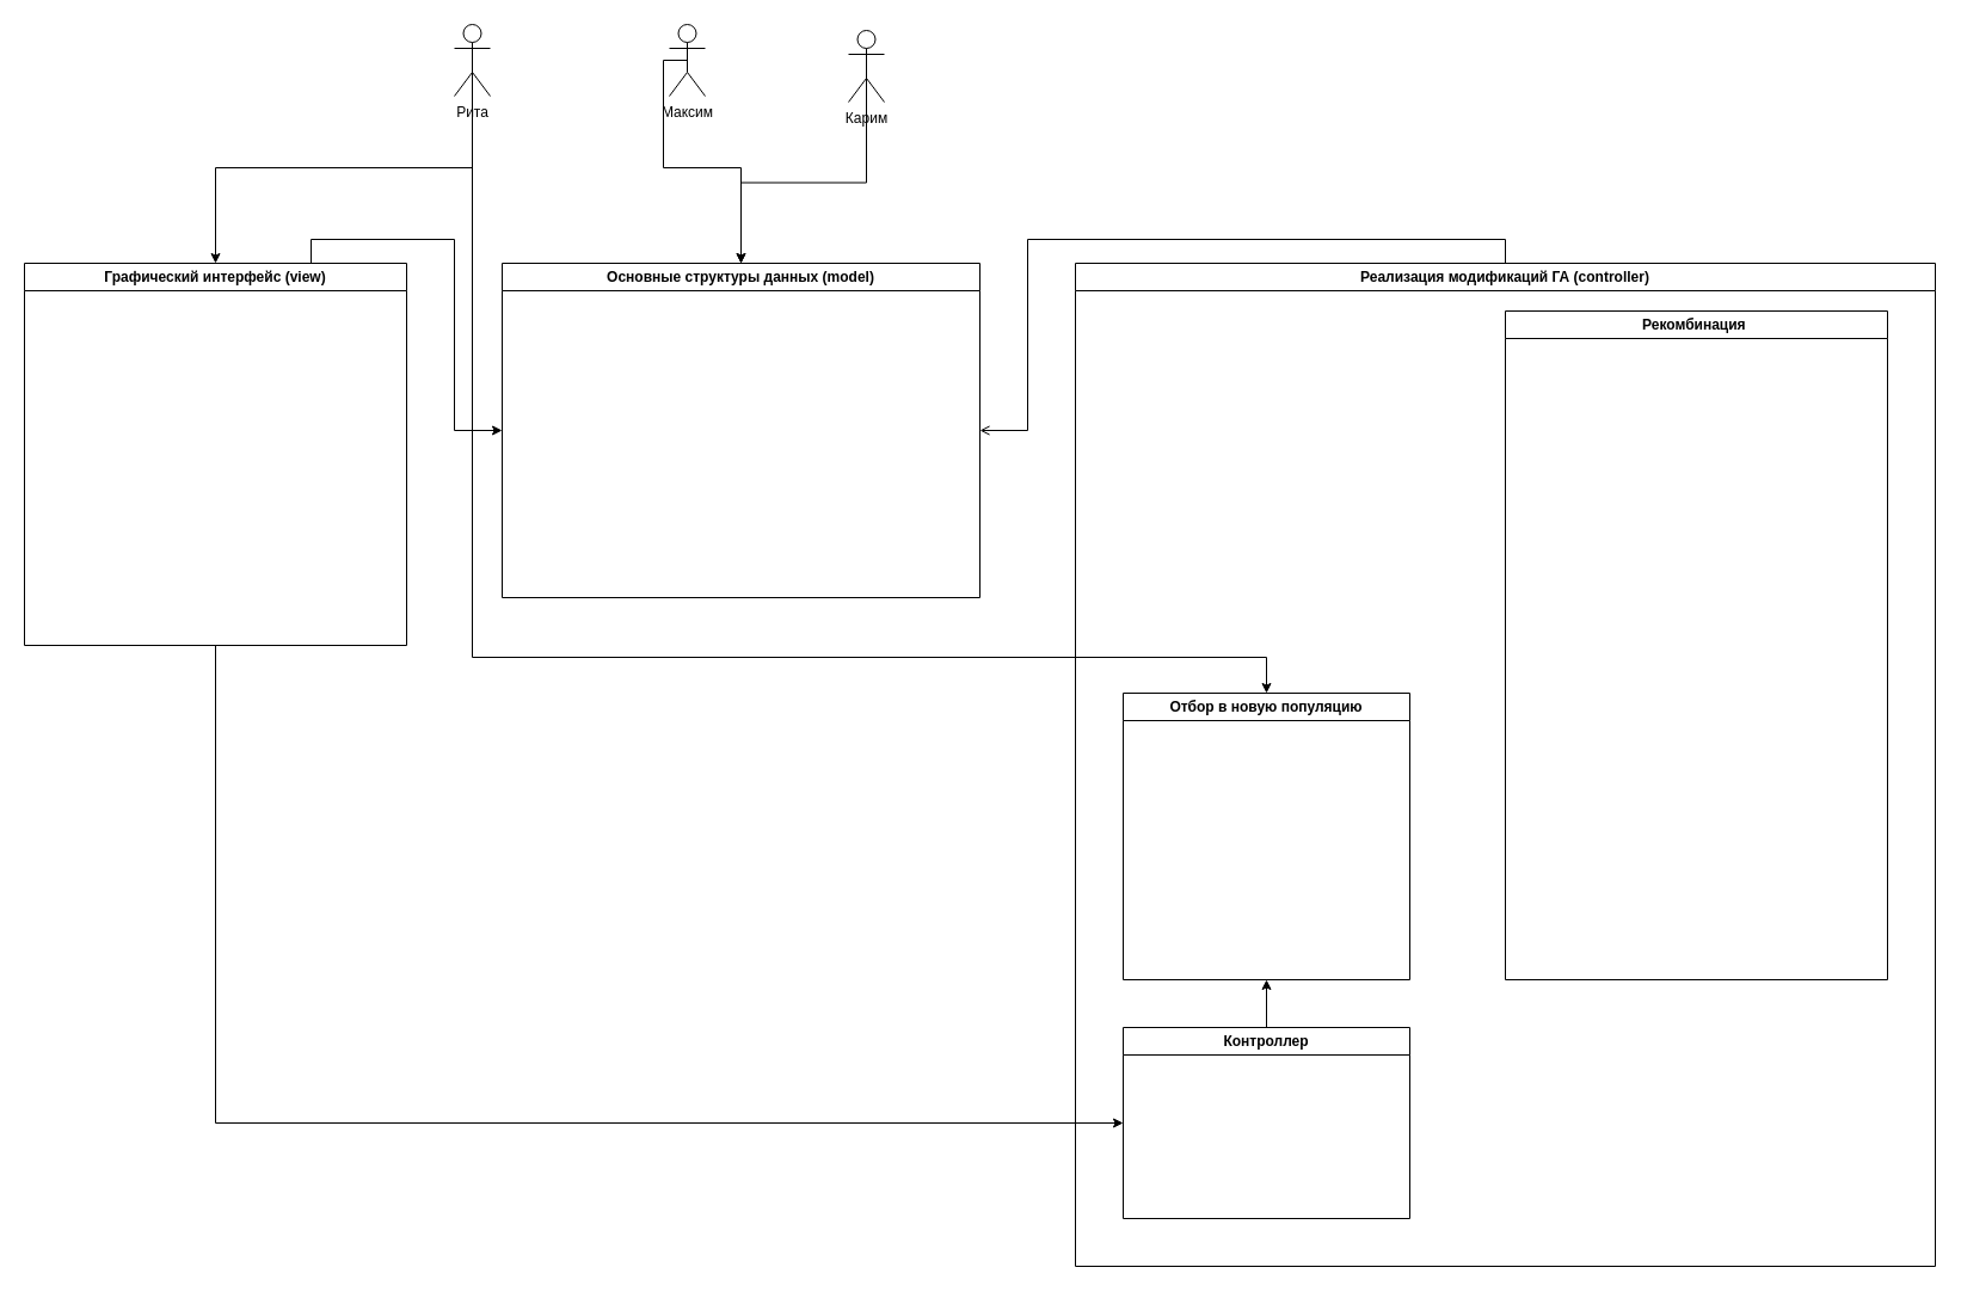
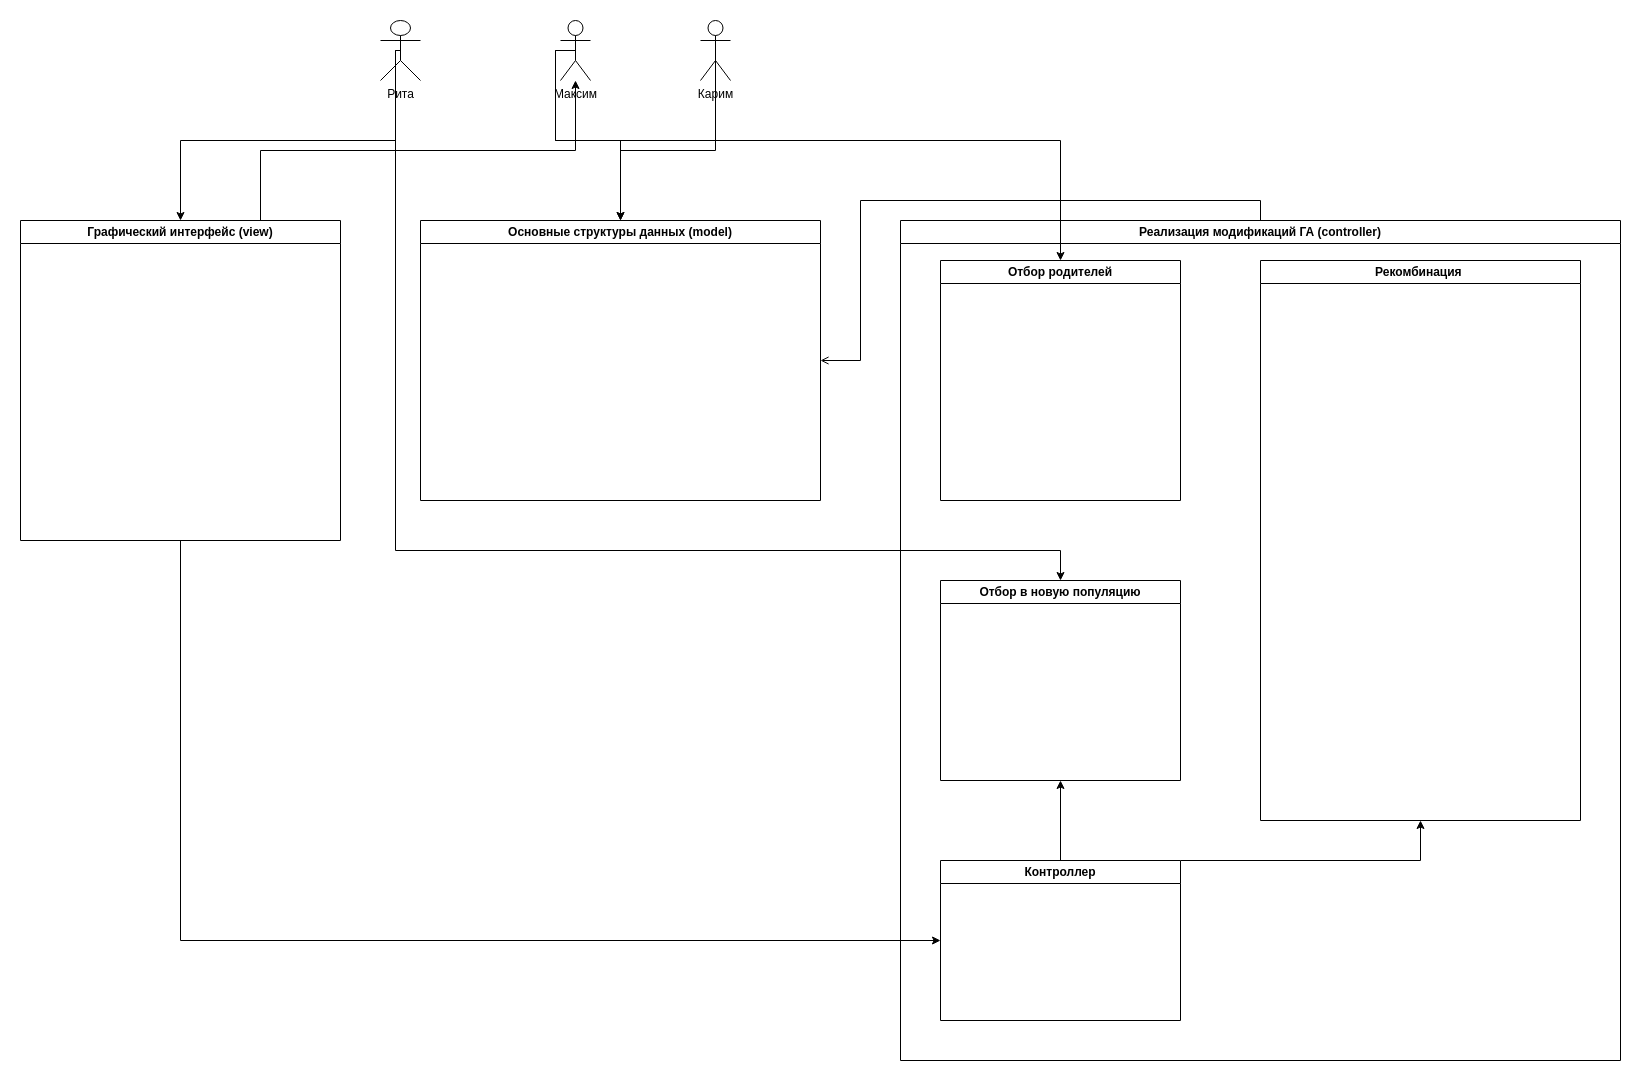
  <mxCell id="0" />
  <mxCell id="1" parent="0" />
  <mxCell id="2" style="edgeStyle=orthogonalEdgeStyle;rounded=0;orthogonalLoop=1;jettySize=auto;html=1;exitX=0.5;exitY=1;exitDx=0;exitDy=0;entryX=0;entryY=0.5;entryDx=0;entryDy=0;" edge="1" parent="1" source="4" target="12"><mxGeometry relative="1" as="geometry" /></mxCell>
- <mxCell id="3" style="edgeStyle=orthogonalEdgeStyle;rounded=0;orthogonalLoop=1;jettySize=auto;html=1;exitX=0.75;exitY=0;exitDx=0;exitDy=0;" edge="1" parent="1" source="4" target="13"><mxGeometry relative="1" as="geometry" /></mxCell>
+ <mxCell id="3" style="edgeStyle=orthogonalEdgeStyle;rounded=0;orthogonalLoop=1;jettySize=auto;html=1;exitX=0.75;exitY=0;exitDx=0;exitDy=0;" edge="1" parent="1" source="4" target="19"><mxGeometry relative="1" as="geometry" /></mxCell>
  <mxCell id="4" value="Графический интерфейс (view)" style="swimlane;whiteSpace=wrap;html=1;" parent="1" vertex="1"><mxGeometry x="20" y="220" width="320" height="320" as="geometry" /></mxCell>
  <mxCell id="5" style="edgeStyle=orthogonalEdgeStyle;rounded=0;orthogonalLoop=1;jettySize=auto;html=1;exitX=0.5;exitY=0;exitDx=0;exitDy=0;endArrow=open;" edge="1" parent="1" source="6" target="13"><mxGeometry relative="1" as="geometry" /></mxCell>
  <mxCell id="6" value="Реализация модификаций ГА (controller)" style="swimlane;whiteSpace=wrap;html=1;startSize=23;" parent="1" vertex="1"><mxGeometry x="900" y="220" width="720" height="840" as="geometry" /></mxCell>
+ <mxCell id="7" value="Отбор родителей" style="swimlane;whiteSpace=wrap;html=1;" parent="6" vertex="1"><mxGeometry x="40" y="40" width="240" height="240" as="geometry" /></mxCell>
  <mxCell id="8" value="Рекомбинация&amp;nbsp;" style="swimlane;whiteSpace=wrap;html=1;" parent="6" vertex="1"><mxGeometry x="360" y="40" width="320" height="560" as="geometry" /></mxCell>
- <mxCell id="9" value="Отбор в новую популяцию" style="swimlane;whiteSpace=wrap;html=1;" parent="6" vertex="1"><mxGeometry x="40" y="360" width="240" height="240" as="geometry" /></mxCell>
+ <mxCell id="9" value="Отбор в новую популяцию" style="swimlane;whiteSpace=wrap;html=1;" parent="6" vertex="1"><mxGeometry x="40" y="360" width="240" height="200" as="geometry" /></mxCell>
  <mxCell id="10" style="edgeStyle=orthogonalEdgeStyle;rounded=0;orthogonalLoop=1;jettySize=auto;html=1;exitX=0.5;exitY=0;exitDx=0;exitDy=0;entryX=0.5;entryY=1;entryDx=0;entryDy=0;" edge="1" parent="6" source="12" target="9"><mxGeometry relative="1" as="geometry" /></mxCell>
+ <mxCell id="11" style="edgeStyle=orthogonalEdgeStyle;rounded=0;orthogonalLoop=1;jettySize=auto;html=1;exitX=1;exitY=0;exitDx=0;exitDy=0;entryX=0.5;entryY=1;entryDx=0;entryDy=0;" edge="1" parent="6" source="12" target="8"><mxGeometry relative="1" as="geometry"><Array as="points"><mxPoint x="520" y="640" /></Array></mxGeometry></mxCell>
  <mxCell id="12" value="Контроллер" style="swimlane;whiteSpace=wrap;html=1;" vertex="1" parent="6"><mxGeometry x="40" y="640" width="240" height="160" as="geometry" /></mxCell>
  <mxCell id="13" value="Основные структуры данных (model)" style="swimlane;whiteSpace=wrap;html=1;" parent="1" vertex="1"><mxGeometry x="420" y="220" width="400" height="280" as="geometry" /></mxCell>
  <mxCell id="14" style="edgeStyle=orthogonalEdgeStyle;rounded=0;orthogonalLoop=1;jettySize=auto;html=1;exitX=0.5;exitY=0.5;exitDx=0;exitDy=0;exitPerimeter=0;" parent="1" source="16" target="4" edge="1"><mxGeometry relative="1" as="geometry"><Array as="points"><mxPoint x="395" y="140" /><mxPoint x="180" y="140" /></Array></mxGeometry></mxCell>
  <mxCell id="15" style="edgeStyle=orthogonalEdgeStyle;rounded=0;orthogonalLoop=1;jettySize=auto;html=1;exitX=0.5;exitY=0.5;exitDx=0;exitDy=0;exitPerimeter=0;entryX=0.5;entryY=0;entryDx=0;entryDy=0;" parent="1" source="16" target="9" edge="1"><mxGeometry relative="1" as="geometry"><Array as="points"><mxPoint x="395" y="550" /><mxPoint x="1060" y="550" /></Array></mxGeometry></mxCell>
- <mxCell id="16" value="Рита" style="shape=umlActor;verticalLabelPosition=bottom;verticalAlign=top;html=1;" parent="1" vertex="1"><mxGeometry x="380" y="20" width="30" height="60" as="geometry" /></mxCell>
+ <mxCell id="16" value="Рита" style="shape=umlActor;verticalLabelPosition=bottom;verticalAlign=top;html=1;" parent="1" vertex="1"><mxGeometry x="380" y="20" width="40" height="60" as="geometry" /></mxCell>
  <mxCell id="17" style="edgeStyle=orthogonalEdgeStyle;rounded=0;orthogonalLoop=1;jettySize=auto;html=1;exitX=0.5;exitY=0.5;exitDx=0;exitDy=0;exitPerimeter=0;entryX=0.5;entryY=0;entryDx=0;entryDy=0;" parent="1" source="19" target="13" edge="1"><mxGeometry relative="1" as="geometry"><Array as="points"><mxPoint x="555" y="140" /><mxPoint x="620" y="140" /></Array></mxGeometry></mxCell>
+ <mxCell id="18" style="edgeStyle=orthogonalEdgeStyle;rounded=0;orthogonalLoop=1;jettySize=auto;html=1;exitX=0.5;exitY=0.5;exitDx=0;exitDy=0;exitPerimeter=0;entryX=0.5;entryY=0;entryDx=0;entryDy=0;" parent="1" source="19" target="7" edge="1"><mxGeometry relative="1" as="geometry"><Array as="points"><mxPoint x="555" y="140" /><mxPoint x="1060" y="140" /></Array></mxGeometry></mxCell>
  <mxCell id="19" value="Максим" style="shape=umlActor;verticalLabelPosition=bottom;verticalAlign=top;html=1;" parent="1" vertex="1"><mxGeometry x="560" y="20" width="30" height="60" as="geometry" /></mxCell>
  <mxCell id="20" style="edgeStyle=orthogonalEdgeStyle;rounded=0;orthogonalLoop=1;jettySize=auto;html=1;exitX=0.5;exitY=0.5;exitDx=0;exitDy=0;exitPerimeter=0;" parent="1" source="21" target="13" edge="1"><mxGeometry relative="1" as="geometry" /></mxCell>
- <mxCell id="21" value="Карим" style="shape=umlActor;verticalLabelPosition=bottom;verticalAlign=top;html=1;" parent="1" vertex="1"><mxGeometry x="710" y="25" width="30" height="60" as="geometry" /></mxCell>
+ <mxCell id="21" value="Карим" style="shape=umlActor;verticalLabelPosition=bottom;verticalAlign=top;html=1;" parent="1" vertex="1"><mxGeometry x="700" y="20" width="30" height="60" as="geometry" /></mxCell>
